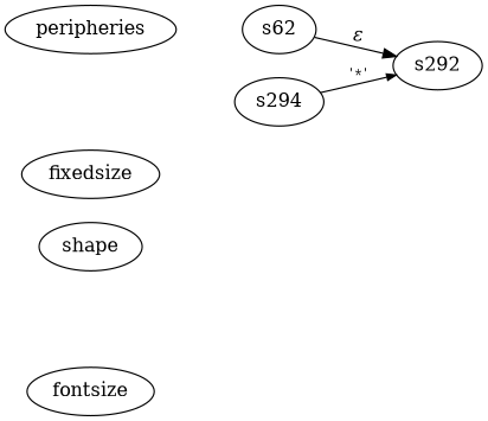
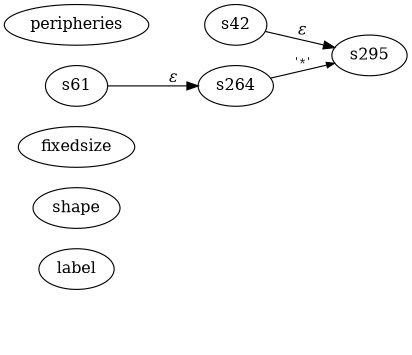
  digraph {
    rankdir=LR
    edge [fontname="Times-Italic"]
-   fontsize
+   label
    shape
    fixedsize
-   s294
-   s295 [label=s292]
+   s294 [label=s264]
+   s295
    peripheries
-   s62
+   s62 [label=s42]
+   s61
    s294 -> s295 [arrowhead=normal arrowsize=.7 fontname=Courier fontsize=11 label="'*'"]
    s62 -> s295 [label="&epsilon;"]
+   s61 -> s294 [label="&epsilon;"]
  }
